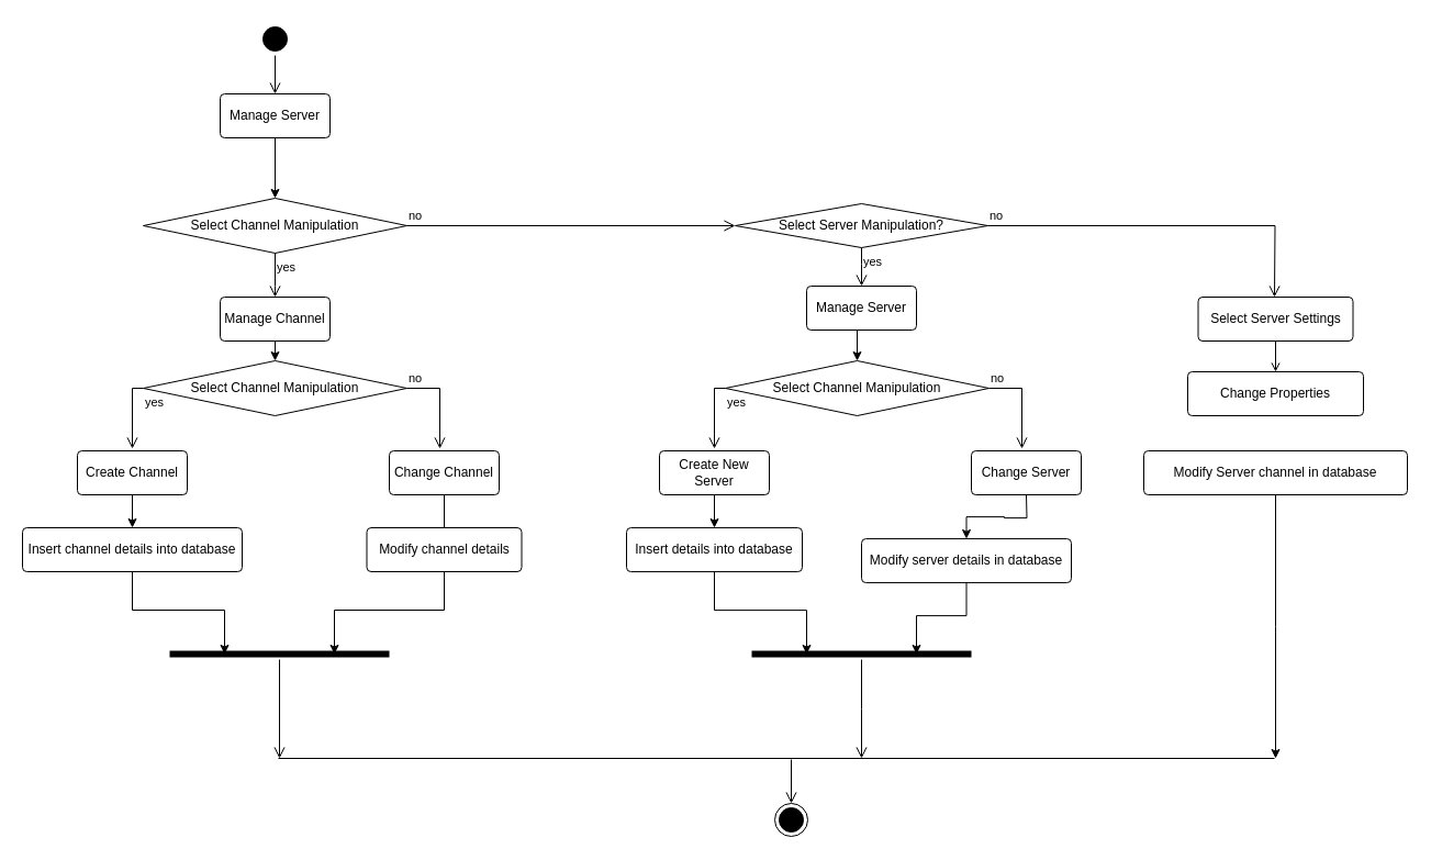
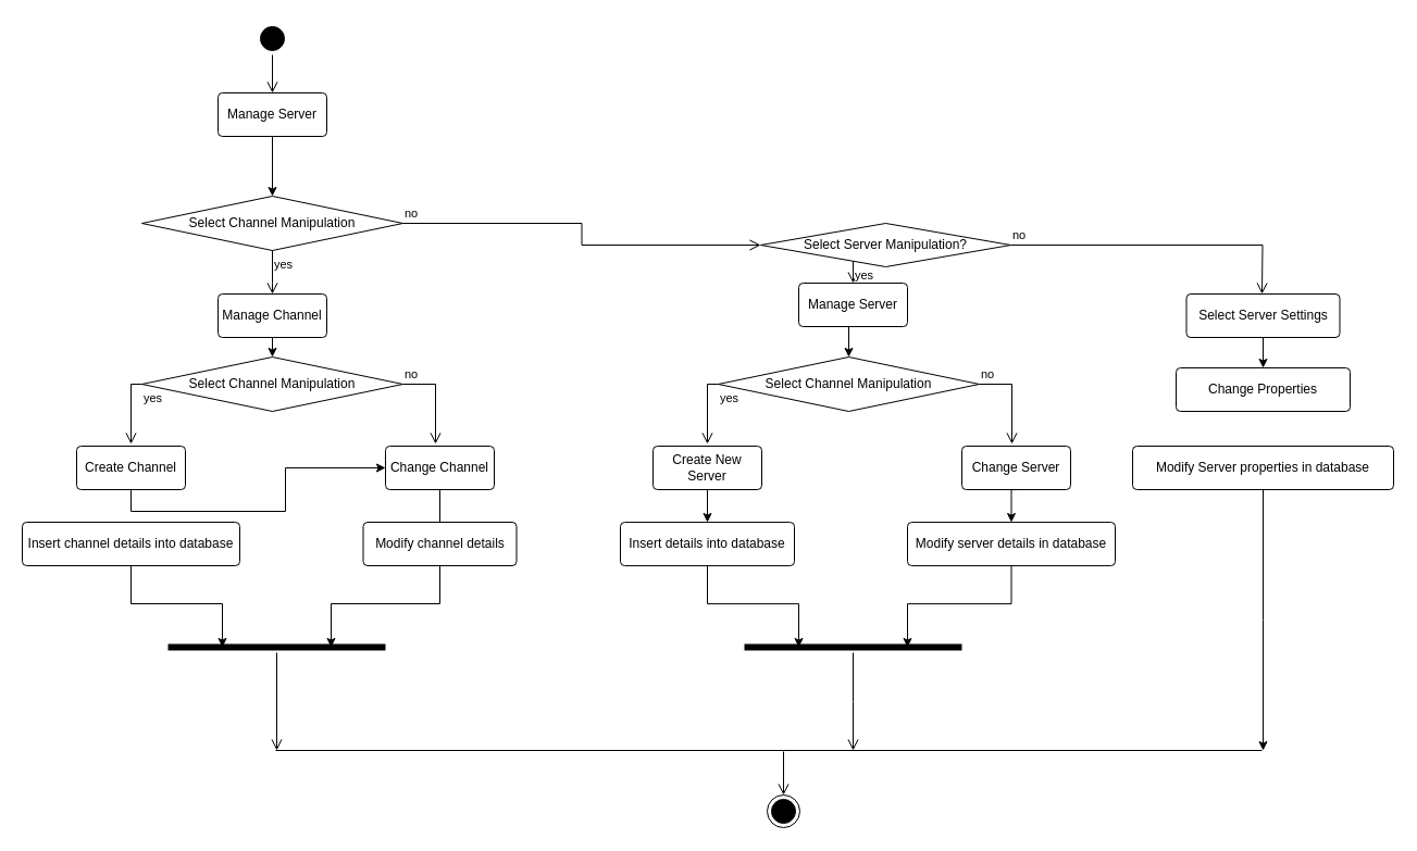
  <mxCell id="0" />
  <mxCell id="1" parent="0" />
  <mxCell id="2" value="" style="ellipse;html=1;shape=startState;fillColor=#000000;strokeColor=#000000;" parent="1" vertex="1"><mxGeometry x="235" y="20" width="30" height="30" as="geometry" /></mxCell>
  <mxCell id="3" value="" style="edgeStyle=orthogonalEdgeStyle;html=1;verticalAlign=bottom;endArrow=open;endSize=8;strokeColor=#000000;rounded=0;entryX=0.5;entryY=0;entryDx=0;entryDy=0;" parent="1" source="2" edge="1" target="5"><mxGeometry relative="1" as="geometry"><mxPoint x="439" y="140" as="targetPoint" /></mxGeometry></mxCell>
  <mxCell id="4" style="edgeStyle=orthogonalEdgeStyle;rounded=0;orthogonalLoop=1;jettySize=auto;html=1;exitX=0.5;exitY=1;exitDx=0;exitDy=0;entryX=0.5;entryY=0;entryDx=0;entryDy=0;" parent="1" source="5" target="6" edge="1"><mxGeometry relative="1" as="geometry" /></mxCell>
  <mxCell id="5" value="Manage Server" style="rounded=1;arcSize=10;whiteSpace=wrap;html=1;align=center;fillColor=none;" parent="1" vertex="1"><mxGeometry x="200" y="85" width="100" height="40" as="geometry" /></mxCell>
  <mxCell id="6" value="Select Channel Manipulation" style="rhombus;whiteSpace=wrap;html=1;fontColor=#000000;fillColor=none;strokeColor=#000000;" parent="1" vertex="1"><mxGeometry x="130" y="180" width="240" height="50" as="geometry" /></mxCell>
  <mxCell id="7" value="no" style="edgeStyle=orthogonalEdgeStyle;html=1;align=left;verticalAlign=bottom;endArrow=open;endSize=8;strokeColor=#000000;rounded=0;entryX=0;entryY=0.5;entryDx=0;entryDy=0;" parent="1" source="6" target="9" edge="1"><mxGeometry x="-1" relative="1" as="geometry"><mxPoint x="530" y="205" as="targetPoint" /></mxGeometry></mxCell>
  <mxCell id="8" value="yes" style="edgeStyle=orthogonalEdgeStyle;html=1;align=left;verticalAlign=top;endArrow=open;endSize=8;strokeColor=#000000;rounded=0;" parent="1" source="6" edge="1"><mxGeometry x="-1" relative="1" as="geometry"><mxPoint x="250" y="270" as="targetPoint" /><Array as="points"><mxPoint x="250" y="260" /><mxPoint x="250" y="260" /></Array></mxGeometry></mxCell>
- <mxCell id="9" value="Select Server Manipulation?" style="rhombus;whiteSpace=wrap;html=1;fontColor=#000000;fillColor=none;strokeColor=#000000;" parent="1" vertex="1"><mxGeometry x="669" y="185" width="230" height="40" as="geometry" /></mxCell>
+ <mxCell id="9" value="Select Server Manipulation?" style="rhombus;whiteSpace=wrap;html=1;fontColor=#000000;fillColor=none;strokeColor=#000000;" parent="1" vertex="1"><mxGeometry x="699" y="205" width="230" height="40" as="geometry" /></mxCell>
  <mxCell id="10" value="no" style="edgeStyle=orthogonalEdgeStyle;html=1;align=left;verticalAlign=bottom;endArrow=open;endSize=8;strokeColor=#000000;rounded=0;" parent="1" source="9" edge="1"><mxGeometry x="-1" relative="1" as="geometry"><mxPoint x="1160" y="270" as="targetPoint" /></mxGeometry></mxCell>
  <mxCell id="11" value="yes" style="edgeStyle=orthogonalEdgeStyle;html=1;align=left;verticalAlign=top;endArrow=open;endSize=8;strokeColor=#000000;rounded=0;" parent="1" source="9" edge="1"><mxGeometry x="-1" relative="1" as="geometry"><mxPoint x="784" y="260" as="targetPoint" /><Array as="points"><mxPoint x="784" y="240" /><mxPoint x="784" y="240" /></Array></mxGeometry></mxCell>
  <mxCell id="12" style="edgeStyle=orthogonalEdgeStyle;rounded=0;orthogonalLoop=1;jettySize=auto;html=1;exitX=0.5;exitY=1;exitDx=0;exitDy=0;entryX=0.5;entryY=0;entryDx=0;entryDy=0;" parent="1" source="13" target="31" edge="1"><mxGeometry relative="1" as="geometry" /></mxCell>
  <mxCell id="13" value="Manage Server" style="rounded=1;arcSize=10;whiteSpace=wrap;html=1;align=center;fillColor=none;" parent="1" vertex="1"><mxGeometry x="734" y="260" width="100" height="40" as="geometry" /></mxCell>
  <mxCell id="14" style="edgeStyle=orthogonalEdgeStyle;rounded=0;orthogonalLoop=1;jettySize=auto;html=1;exitX=0.5;exitY=1;exitDx=0;exitDy=0;entryX=0.5;entryY=0;entryDx=0;entryDy=0;" parent="1" source="15" target="16" edge="1"><mxGeometry relative="1" as="geometry" /></mxCell>
  <mxCell id="15" value="Manage Channel" style="rounded=1;arcSize=10;whiteSpace=wrap;html=1;align=center;fillColor=none;" parent="1" vertex="1"><mxGeometry x="200" y="270" width="100" height="40" as="geometry" /></mxCell>
  <mxCell id="16" value="Select Channel Manipulation" style="rhombus;whiteSpace=wrap;html=1;fontColor=#000000;fillColor=none;strokeColor=#000000;" parent="1" vertex="1"><mxGeometry x="130" y="328" width="240" height="50" as="geometry" /></mxCell>
  <mxCell id="17" value="no" style="edgeStyle=orthogonalEdgeStyle;html=1;align=left;verticalAlign=bottom;endArrow=open;endSize=8;strokeColor=#000000;rounded=0;" parent="1" source="16" edge="1"><mxGeometry x="-1" relative="1" as="geometry"><mxPoint x="400" y="408" as="targetPoint" /><Array as="points"><mxPoint x="400" y="353" /></Array></mxGeometry></mxCell>
  <mxCell id="18" value="yes" style="edgeStyle=orthogonalEdgeStyle;html=1;align=left;verticalAlign=top;endArrow=open;endSize=8;strokeColor=#000000;rounded=0;exitX=0;exitY=0.5;exitDx=0;exitDy=0;" parent="1" source="16" edge="1"><mxGeometry x="-1" relative="1" as="geometry"><mxPoint x="120" y="408" as="targetPoint" /><Array as="points"><mxPoint x="120" y="353" /></Array></mxGeometry></mxCell>
- <mxCell id="19" style="edgeStyle=orthogonalEdgeStyle;rounded=0;orthogonalLoop=1;jettySize=auto;html=1;exitX=0.5;exitY=1;exitDx=0;exitDy=0;entryX=0.5;entryY=0;entryDx=0;entryDy=0;" parent="1" source="20" target="23" edge="1"><mxGeometry relative="1" as="geometry" /></mxCell>
+ <mxCell id="19" style="edgeStyle=orthogonalEdgeStyle;rounded=0;orthogonalLoop=1;jettySize=auto;html=1;exitX=0.5;exitY=1;exitDx=0;exitDy=0;" parent="1" source="20" target="22" edge="1"><mxGeometry relative="1" as="geometry" /></mxCell>
  <mxCell id="20" value="Create Channel" style="rounded=1;arcSize=10;whiteSpace=wrap;html=1;align=center;fillColor=none;" parent="1" vertex="1"><mxGeometry x="70" y="410" width="100" height="40" as="geometry" /></mxCell>
  <mxCell id="21" style="edgeStyle=orthogonalEdgeStyle;rounded=0;orthogonalLoop=1;jettySize=auto;html=1;exitX=0.5;exitY=1;exitDx=0;exitDy=0;entryX=0.5;entryY=0;entryDx=0;entryDy=0;endArrow=none;" parent="1" source="22" target="24" edge="1"><mxGeometry relative="1" as="geometry" /></mxCell>
  <mxCell id="22" value="Change Channel" style="rounded=1;arcSize=10;whiteSpace=wrap;html=1;align=center;fillColor=none;" parent="1" vertex="1"><mxGeometry x="354" y="410" width="100" height="40" as="geometry" /></mxCell>
  <mxCell id="23" value="Insert channel details into database" style="rounded=1;arcSize=10;whiteSpace=wrap;html=1;align=center;fillColor=none;" parent="1" vertex="1"><mxGeometry x="20" y="480" width="200" height="40" as="geometry" /></mxCell>
  <mxCell id="24" value="Modify channel details" style="rounded=1;arcSize=10;whiteSpace=wrap;html=1;align=center;fillColor=none;" parent="1" vertex="1"><mxGeometry x="333.5" y="480" width="141" height="40" as="geometry" /></mxCell>
  <mxCell id="25" value="" style="shape=line;html=1;strokeWidth=6;strokeColor=#000000;" parent="1" vertex="1"><mxGeometry x="154" y="590" width="200" height="10" as="geometry" /></mxCell>
  <mxCell id="26" value="" style="html=1;verticalAlign=bottom;endArrow=open;endSize=8;strokeColor=#000000;rounded=0;" parent="1" source="25" edge="1"><mxGeometry relative="1" as="geometry"><mxPoint x="254" y="690" as="targetPoint" /></mxGeometry></mxCell>
  <mxCell id="27" style="edgeStyle=orthogonalEdgeStyle;rounded=0;orthogonalLoop=1;jettySize=auto;html=1;exitX=0.5;exitY=1;exitDx=0;exitDy=0;entryX=0.25;entryY=0.5;entryDx=0;entryDy=0;entryPerimeter=0;" parent="1" source="23" target="25" edge="1"><mxGeometry relative="1" as="geometry" /></mxCell>
  <mxCell id="28" style="edgeStyle=orthogonalEdgeStyle;rounded=0;orthogonalLoop=1;jettySize=auto;html=1;exitX=0.5;exitY=1;exitDx=0;exitDy=0;entryX=0.75;entryY=0.5;entryDx=0;entryDy=0;entryPerimeter=0;" parent="1" source="24" target="25" edge="1"><mxGeometry relative="1" as="geometry" /></mxCell>
  <mxCell id="29" value="" style="ellipse;html=1;shape=endState;fillColor=#000000;strokeColor=#000000;" parent="1" vertex="1"><mxGeometry x="705" y="731" width="30" height="30" as="geometry" /></mxCell>
  <mxCell id="30" value="" style="edgeStyle=orthogonalEdgeStyle;html=1;verticalAlign=bottom;endArrow=open;endSize=8;strokeColor=#000000;rounded=0;" parent="1" edge="1"><mxGeometry relative="1" as="geometry"><mxPoint x="720" y="731" as="targetPoint" /><mxPoint x="720" y="691" as="sourcePoint" /></mxGeometry></mxCell>
  <mxCell id="31" value="Select Channel Manipulation" style="rhombus;whiteSpace=wrap;html=1;fontColor=#000000;fillColor=none;strokeColor=#000000;" parent="1" vertex="1"><mxGeometry x="660" y="328" width="240" height="50" as="geometry" /></mxCell>
  <mxCell id="32" value="no" style="edgeStyle=orthogonalEdgeStyle;html=1;align=left;verticalAlign=bottom;endArrow=open;endSize=8;strokeColor=#000000;rounded=0;" parent="1" source="31" edge="1"><mxGeometry x="-1" relative="1" as="geometry"><mxPoint x="930" y="408" as="targetPoint" /><Array as="points"><mxPoint x="930" y="353" /></Array></mxGeometry></mxCell>
  <mxCell id="33" value="yes" style="edgeStyle=orthogonalEdgeStyle;html=1;align=left;verticalAlign=top;endArrow=open;endSize=8;strokeColor=#000000;rounded=0;exitX=0;exitY=0.5;exitDx=0;exitDy=0;" parent="1" source="31" edge="1"><mxGeometry x="-1" relative="1" as="geometry"><mxPoint x="650" y="408" as="targetPoint" /><Array as="points"><mxPoint x="650" y="353" /></Array></mxGeometry></mxCell>
  <mxCell id="34" value="Create New Server" style="rounded=1;arcSize=10;whiteSpace=wrap;html=1;align=center;fillColor=none;" parent="1" vertex="1"><mxGeometry x="600" y="410" width="100" height="40" as="geometry" /></mxCell>
  <mxCell id="35" value="Change Server" style="rounded=1;arcSize=10;whiteSpace=wrap;html=1;align=center;fillColor=none;" parent="1" vertex="1"><mxGeometry x="884" y="410" width="100" height="40" as="geometry" /></mxCell>
  <mxCell id="36" style="edgeStyle=orthogonalEdgeStyle;rounded=0;orthogonalLoop=1;jettySize=auto;html=1;exitX=0.5;exitY=1;exitDx=0;exitDy=0;entryX=0.5;entryY=0;entryDx=0;entryDy=0;" parent="1" target="38" edge="1"><mxGeometry relative="1" as="geometry"><mxPoint x="650" y="450.05" as="sourcePoint" /></mxGeometry></mxCell>
  <mxCell id="37" style="edgeStyle=orthogonalEdgeStyle;rounded=0;orthogonalLoop=1;jettySize=auto;html=1;exitX=0.5;exitY=1;exitDx=0;exitDy=0;entryX=0.5;entryY=0;entryDx=0;entryDy=0;" parent="1" target="39" edge="1"><mxGeometry relative="1" as="geometry"><mxPoint x="934" y="450.05" as="sourcePoint" /></mxGeometry></mxCell>
  <mxCell id="38" value="Insert details into database" style="rounded=1;arcSize=10;whiteSpace=wrap;html=1;align=center;fillColor=none;" parent="1" vertex="1"><mxGeometry x="570" y="480.05" width="160" height="40" as="geometry" /></mxCell>
- <mxCell id="39" value="Modify server details in database" style="rounded=1;arcSize=10;whiteSpace=wrap;html=1;align=center;fillColor=none;" parent="1" vertex="1"><mxGeometry x="784" y="490.05" width="191" height="40" as="geometry" /></mxCell>
+ <mxCell id="39" value="Modify server details in database" style="rounded=1;arcSize=10;whiteSpace=wrap;html=1;align=center;fillColor=none;" parent="1" vertex="1"><mxGeometry x="834" y="480.05" width="191" height="40" as="geometry" /></mxCell>
  <mxCell id="40" value="" style="shape=line;html=1;strokeWidth=6;strokeColor=#000000;" parent="1" vertex="1"><mxGeometry x="684" y="590.05" width="200" height="10" as="geometry" /></mxCell>
  <mxCell id="41" value="" style="edgeStyle=orthogonalEdgeStyle;html=1;verticalAlign=bottom;endArrow=open;endSize=8;strokeColor=#000000;rounded=0;" parent="1" source="40" edge="1"><mxGeometry relative="1" as="geometry"><mxPoint x="784" y="690" as="targetPoint" /></mxGeometry></mxCell>
  <mxCell id="42" style="edgeStyle=orthogonalEdgeStyle;rounded=0;orthogonalLoop=1;jettySize=auto;html=1;exitX=0.5;exitY=1;exitDx=0;exitDy=0;entryX=0.25;entryY=0.5;entryDx=0;entryDy=0;entryPerimeter=0;" parent="1" source="38" target="40" edge="1"><mxGeometry relative="1" as="geometry" /></mxCell>
  <mxCell id="43" style="edgeStyle=orthogonalEdgeStyle;rounded=0;orthogonalLoop=1;jettySize=auto;html=1;exitX=0.5;exitY=1;exitDx=0;exitDy=0;entryX=0.75;entryY=0.5;entryDx=0;entryDy=0;entryPerimeter=0;" parent="1" source="39" target="40" edge="1"><mxGeometry relative="1" as="geometry" /></mxCell>
- <mxCell id="44" style="edgeStyle=orthogonalEdgeStyle;rounded=0;orthogonalLoop=1;jettySize=auto;html=1;exitX=0.5;exitY=1;exitDx=0;exitDy=0;entryX=0.5;entryY=0;entryDx=0;entryDy=0;endArrow=open;" parent="1" source="45" target="46" edge="1"><mxGeometry relative="1" as="geometry" /></mxCell>
+ <mxCell id="44" style="edgeStyle=orthogonalEdgeStyle;rounded=0;orthogonalLoop=1;jettySize=auto;html=1;exitX=0.5;exitY=1;exitDx=0;exitDy=0;entryX=0.5;entryY=0;entryDx=0;entryDy=0;" parent="1" source="45" target="46" edge="1"><mxGeometry relative="1" as="geometry" /></mxCell>
  <mxCell id="45" value="Select Server Settings" style="rounded=1;arcSize=10;whiteSpace=wrap;html=1;align=center;fillColor=none;" parent="1" vertex="1"><mxGeometry x="1090.5" y="270" width="141" height="40" as="geometry" /></mxCell>
  <mxCell id="46" value="Change Properties" style="rounded=1;arcSize=10;whiteSpace=wrap;html=1;align=center;fillColor=none;" parent="1" vertex="1"><mxGeometry x="1081" y="338" width="160" height="40" as="geometry" /></mxCell>
  <mxCell id="47" style="edgeStyle=orthogonalEdgeStyle;rounded=0;orthogonalLoop=1;jettySize=auto;html=1;exitX=0.5;exitY=1;exitDx=0;exitDy=0;" parent="1" source="48" edge="1"><mxGeometry relative="1" as="geometry"><mxPoint x="1161" y="690" as="targetPoint" /></mxGeometry></mxCell>
- <mxCell id="48" value="Modify Server channel in database" style="rounded=1;arcSize=10;whiteSpace=wrap;html=1;align=center;fillColor=none;" parent="1" vertex="1"><mxGeometry x="1041" y="410" width="240" height="40" as="geometry" /></mxCell>
+ <mxCell id="48" value="Modify Server properties in database" style="rounded=1;arcSize=10;whiteSpace=wrap;html=1;align=center;fillColor=none;" parent="1" vertex="1"><mxGeometry x="1041" y="410" width="240" height="40" as="geometry" /></mxCell>
  <mxCell id="49" value="" style="endArrow=none;html=1;rounded=0;" parent="1" edge="1"><mxGeometry width="50" height="50" relative="1" as="geometry"><mxPoint x="253" y="690" as="sourcePoint" /><mxPoint x="1160" y="690" as="targetPoint" /></mxGeometry></mxCell>
